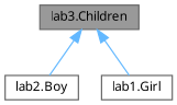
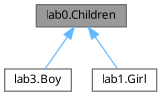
  digraph {
    fontname="Noto Sans"
    node [color=gray40 fillcolor=white fontname="Noto Sans" fontsize=10 shape=box style=filled]
    edge [color=steelblue1 dir=back fontname="Noto Sans" fontsize=10 labelfontname=Helvetica labelfontsize=10 style=solid]
-   n1 [fillcolor=grey60 fontcolor=black height=0.2 label="lab3.Children" width=0.4]
-   n2 [height=0.2 label="lab2.Boy" width=0.4]
+   n1 [fillcolor=grey60 fontcolor=black height=0.2 label="lab0.Children" width=0.4]
+   n2 [height=0.2 label="lab3.Boy" width=0.4]
    n3 [height=0.2 label="lab1.Girl" width=0.4]
    n1 -> n2
    n1 -> n3
  }
